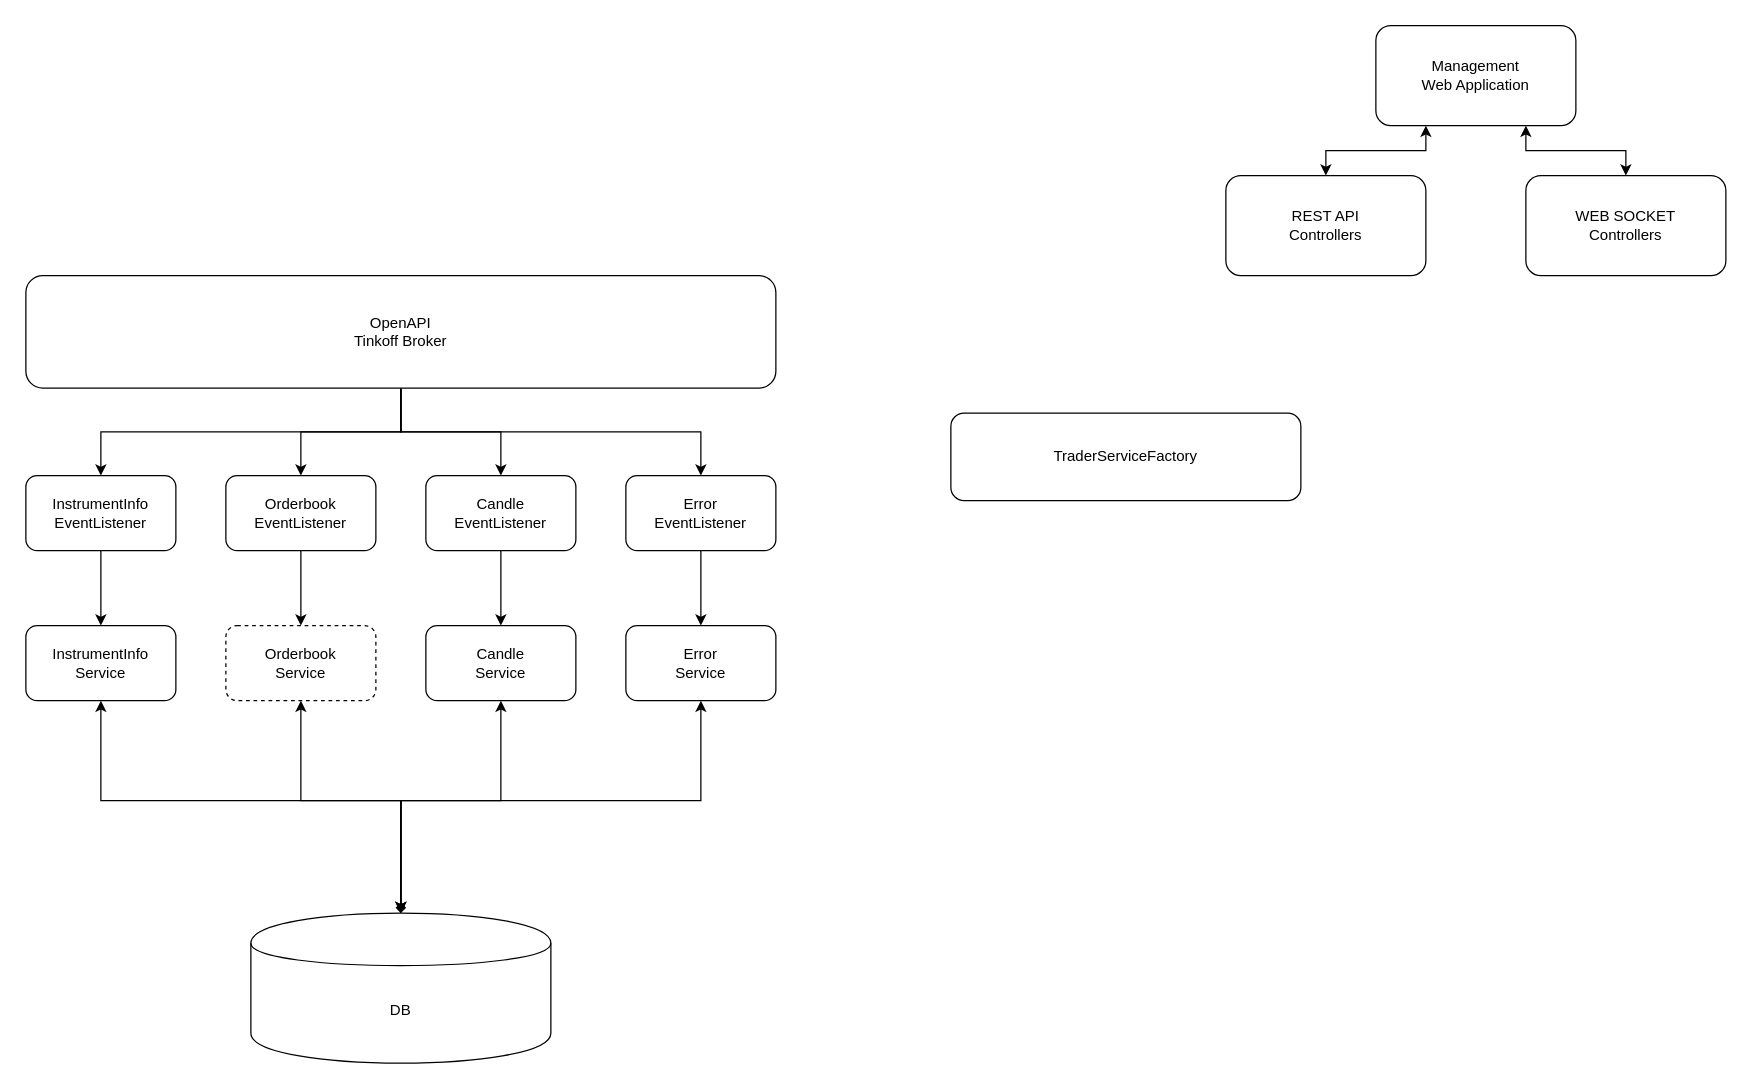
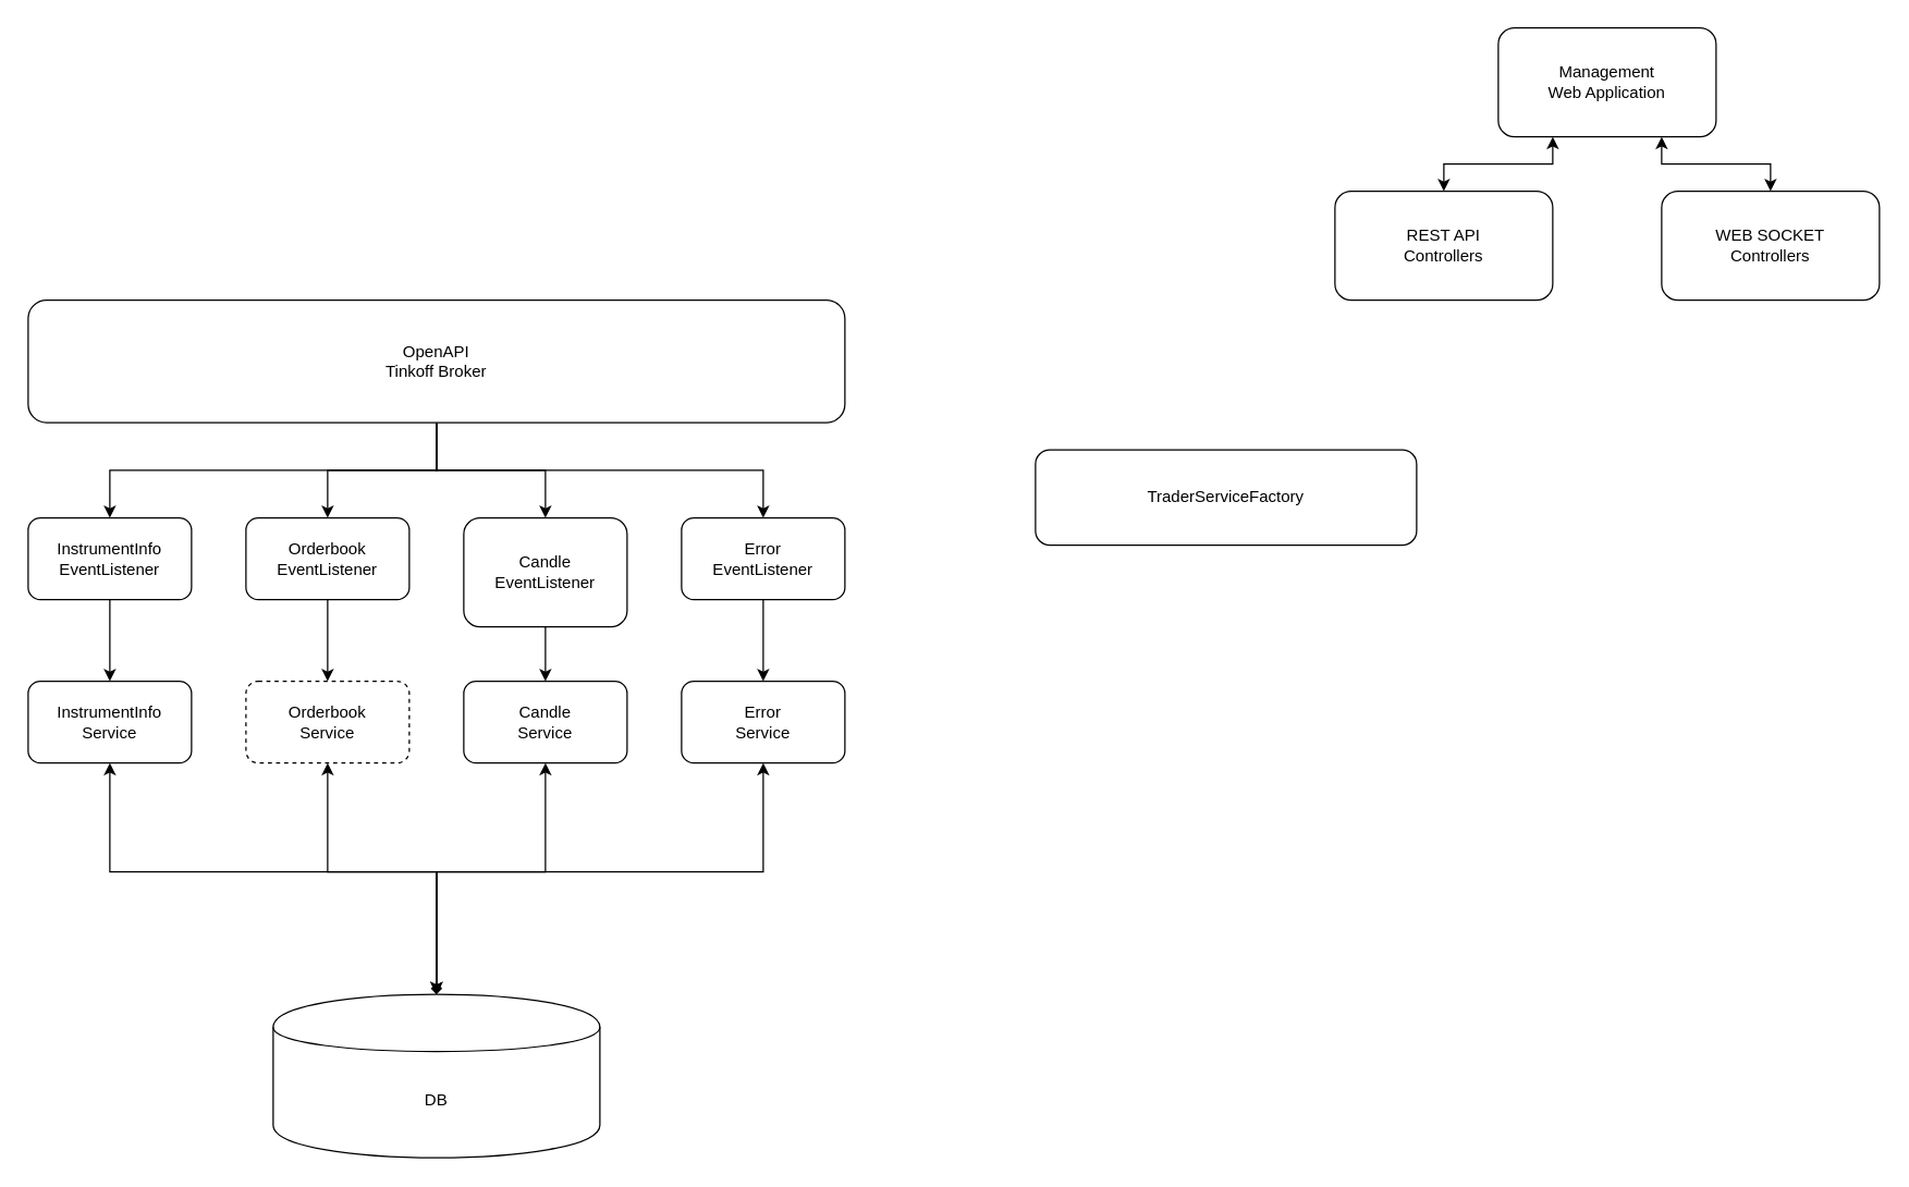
  <mxCell id="0" />
  <mxCell id="1" parent="0" />
  <mxCell id="2" style="edgeStyle=orthogonalEdgeStyle;rounded=0;orthogonalLoop=1;jettySize=auto;html=1;startArrow=none;startFill=0;endArrow=classic;endFill=1;" edge="1" parent="1" source="6" target="13"><mxGeometry relative="1" as="geometry" /></mxCell>
  <mxCell id="3" style="edgeStyle=orthogonalEdgeStyle;rounded=0;orthogonalLoop=1;jettySize=auto;html=1;startArrow=none;startFill=0;endArrow=classic;endFill=1;" edge="1" parent="1" source="6" target="17"><mxGeometry relative="1" as="geometry" /></mxCell>
  <mxCell id="4" style="edgeStyle=orthogonalEdgeStyle;rounded=0;orthogonalLoop=1;jettySize=auto;html=1;startArrow=none;startFill=0;endArrow=classic;endFill=1;" edge="1" parent="1" source="6" target="19"><mxGeometry relative="1" as="geometry" /></mxCell>
  <mxCell id="5" style="edgeStyle=orthogonalEdgeStyle;rounded=0;orthogonalLoop=1;jettySize=auto;html=1;entryX=0.5;entryY=0;entryDx=0;entryDy=0;startArrow=none;startFill=0;endArrow=classic;endFill=1;" edge="1" parent="1" source="6" target="15"><mxGeometry relative="1" as="geometry" /></mxCell>
  <mxCell id="6" value="OpenAPI&lt;br&gt;Tinkoff Broker" style="rounded=1;whiteSpace=wrap;html=1;" vertex="1" parent="1"><mxGeometry x="20" y="220" width="600" height="90" as="geometry" /></mxCell>
  <mxCell id="7" value="" style="edgeStyle=orthogonalEdgeStyle;rounded=0;orthogonalLoop=1;jettySize=auto;html=1;exitX=0.25;exitY=1;exitDx=0;exitDy=0;startArrow=classic;startFill=1;" edge="1" parent="1" source="8" target="9"><mxGeometry relative="1" as="geometry" /></mxCell>
  <mxCell id="8" value="Management&lt;br&gt;Web Application" style="rounded=1;whiteSpace=wrap;html=1;" vertex="1" parent="1"><mxGeometry x="1100" y="20" width="160" height="80" as="geometry" /></mxCell>
  <mxCell id="9" value="REST API&lt;br&gt;Controllers" style="rounded=1;whiteSpace=wrap;html=1;" vertex="1" parent="1"><mxGeometry x="980" y="140" width="160" height="80" as="geometry" /></mxCell>
  <mxCell id="10" style="edgeStyle=orthogonalEdgeStyle;rounded=0;orthogonalLoop=1;jettySize=auto;html=1;entryX=0.75;entryY=1;entryDx=0;entryDy=0;startArrow=classic;startFill=1;" edge="1" parent="1" source="11" target="8"><mxGeometry relative="1" as="geometry" /></mxCell>
  <mxCell id="11" value="WEB SOCKET&lt;br&gt;Controllers" style="rounded=1;whiteSpace=wrap;html=1;" vertex="1" parent="1"><mxGeometry x="1220" y="140" width="160" height="80" as="geometry" /></mxCell>
  <mxCell id="12" style="edgeStyle=orthogonalEdgeStyle;rounded=0;orthogonalLoop=1;jettySize=auto;html=1;startArrow=none;startFill=0;" edge="1" parent="1" source="13" target="22"><mxGeometry relative="1" as="geometry" /></mxCell>
- <mxCell id="13" value="Candle&lt;br&gt;EventListener" style="rounded=1;whiteSpace=wrap;html=1;" vertex="1" parent="1"><mxGeometry x="340" y="380" width="120" height="60" as="geometry" /></mxCell>
+ <mxCell id="13" value="Candle&lt;br&gt;EventListener" style="rounded=1;whiteSpace=wrap;html=1;" vertex="1" parent="1"><mxGeometry x="340" y="380" width="120" height="80" as="geometry" /></mxCell>
  <mxCell id="14" style="edgeStyle=orthogonalEdgeStyle;rounded=0;orthogonalLoop=1;jettySize=auto;html=1;startArrow=none;startFill=0;endArrow=classic;endFill=1;" edge="1" parent="1" source="15" target="28"><mxGeometry relative="1" as="geometry" /></mxCell>
  <mxCell id="15" value="Error&lt;br&gt;EventListener" style="rounded=1;whiteSpace=wrap;html=1;" vertex="1" parent="1"><mxGeometry x="500" y="380" width="120" height="60" as="geometry" /></mxCell>
  <mxCell id="16" style="edgeStyle=orthogonalEdgeStyle;rounded=0;orthogonalLoop=1;jettySize=auto;html=1;startArrow=none;startFill=0;endArrow=classic;endFill=1;" edge="1" parent="1" source="17" target="24"><mxGeometry relative="1" as="geometry" /></mxCell>
  <mxCell id="17" value="Orderbook&lt;br&gt;EventListener" style="rounded=1;whiteSpace=wrap;html=1;" vertex="1" parent="1"><mxGeometry x="180" y="380" width="120" height="60" as="geometry" /></mxCell>
  <mxCell id="18" value="" style="edgeStyle=orthogonalEdgeStyle;rounded=0;orthogonalLoop=1;jettySize=auto;html=1;startArrow=none;startFill=0;endArrow=classic;endFill=1;" edge="1" parent="1" source="19" target="26"><mxGeometry relative="1" as="geometry" /></mxCell>
  <mxCell id="19" value="InstrumentInfo&lt;br&gt;EventListener" style="rounded=1;whiteSpace=wrap;html=1;" vertex="1" parent="1"><mxGeometry x="20" y="380" width="120" height="60" as="geometry" /></mxCell>
  <mxCell id="20" value="DB" style="shape=cylinder;whiteSpace=wrap;html=1;boundedLbl=1;backgroundOutline=1;shadow=0;fillColor=none;" vertex="1" parent="1"><mxGeometry x="200" y="730" width="240" height="120" as="geometry" /></mxCell>
  <mxCell id="21" style="edgeStyle=orthogonalEdgeStyle;rounded=0;orthogonalLoop=1;jettySize=auto;html=1;startArrow=classic;startFill=1;endArrow=diamond;" edge="1" parent="1" source="22" target="20"><mxGeometry relative="1" as="geometry"><Array as="points"><mxPoint x="400" y="640" /><mxPoint x="320" y="640" /></Array></mxGeometry></mxCell>
  <mxCell id="22" value="Candle&lt;br&gt;Service" style="rounded=1;whiteSpace=wrap;html=1;" vertex="1" parent="1"><mxGeometry x="340" y="500" width="120" height="60" as="geometry" /></mxCell>
  <mxCell id="23" style="edgeStyle=orthogonalEdgeStyle;rounded=0;orthogonalLoop=1;jettySize=auto;html=1;startArrow=classic;startFill=1;endArrow=classic;endFill=1;" edge="1" parent="1" source="24" target="20"><mxGeometry relative="1" as="geometry"><Array as="points"><mxPoint x="240" y="640" /><mxPoint x="320" y="640" /></Array></mxGeometry></mxCell>
  <mxCell id="24" value="Orderbook&lt;br&gt;Service" style="rounded=1;whiteSpace=wrap;html=1;dashed=1;" vertex="1" parent="1"><mxGeometry x="180" y="500" width="120" height="60" as="geometry" /></mxCell>
  <mxCell id="25" style="edgeStyle=orthogonalEdgeStyle;rounded=0;orthogonalLoop=1;jettySize=auto;html=1;entryX=0.5;entryY=0;entryDx=0;entryDy=0;startArrow=classic;startFill=1;endArrow=classic;endFill=1;" edge="1" parent="1" source="26" target="20"><mxGeometry relative="1" as="geometry"><Array as="points"><mxPoint x="80" y="640" /><mxPoint x="320" y="640" /></Array></mxGeometry></mxCell>
  <mxCell id="26" value="InstrumentInfo&lt;br&gt;Service" style="rounded=1;whiteSpace=wrap;html=1;" vertex="1" parent="1"><mxGeometry x="20" y="500" width="120" height="60" as="geometry" /></mxCell>
  <mxCell id="27" style="edgeStyle=orthogonalEdgeStyle;rounded=0;orthogonalLoop=1;jettySize=auto;html=1;startArrow=classic;startFill=1;endArrow=classic;endFill=1;" edge="1" parent="1" source="28" target="20"><mxGeometry relative="1" as="geometry"><Array as="points"><mxPoint x="560" y="640" /><mxPoint x="320" y="640" /></Array></mxGeometry></mxCell>
  <mxCell id="28" value="Error&lt;br&gt;Service" style="rounded=1;whiteSpace=wrap;html=1;" vertex="1" parent="1"><mxGeometry x="500" y="500" width="120" height="60" as="geometry" /></mxCell>
  <mxCell id="29" value="TraderServiceFactory&lt;br&gt;" style="rounded=1;whiteSpace=wrap;html=1;shadow=0;fillColor=none;" vertex="1" parent="1"><mxGeometry x="760" y="330" width="280" height="70" as="geometry" /></mxCell>
